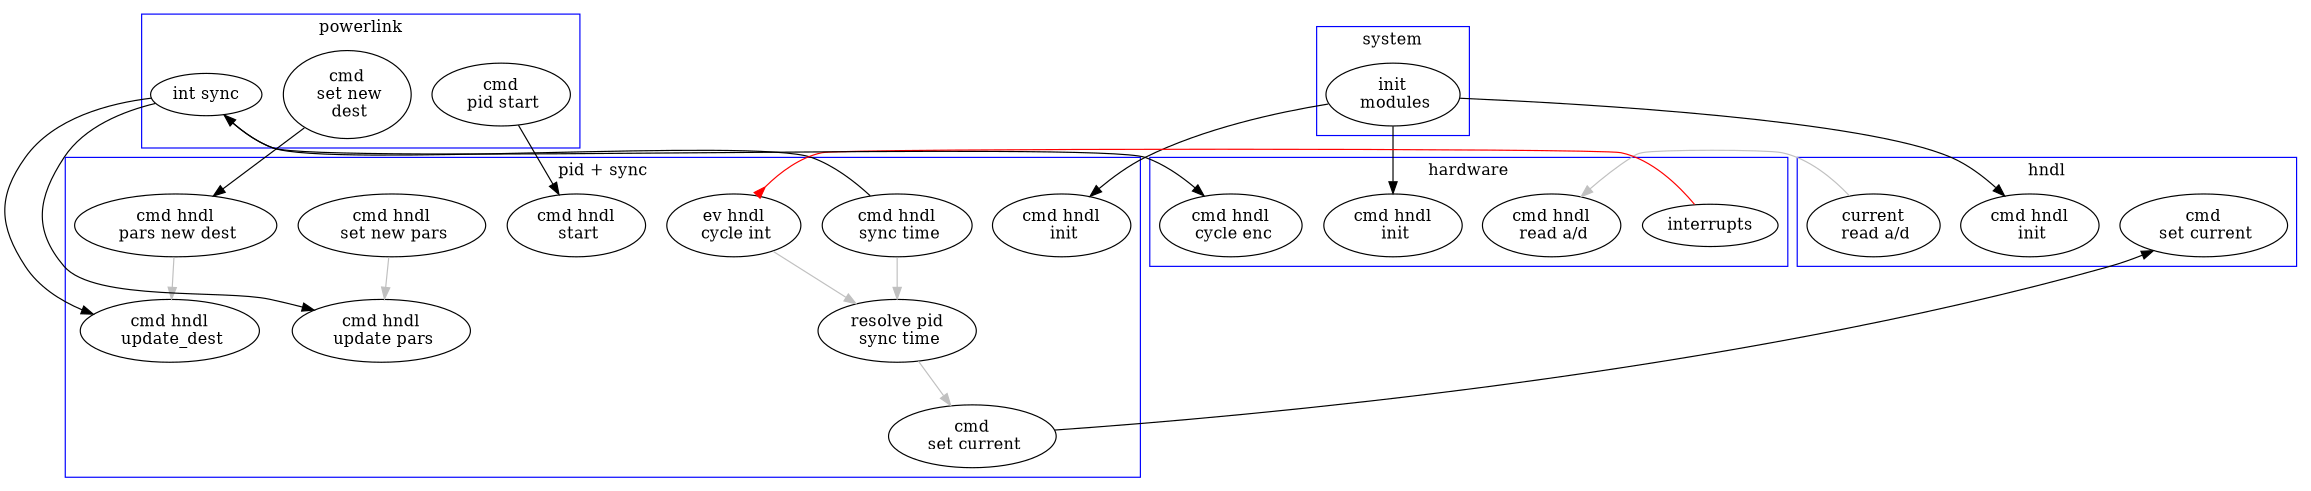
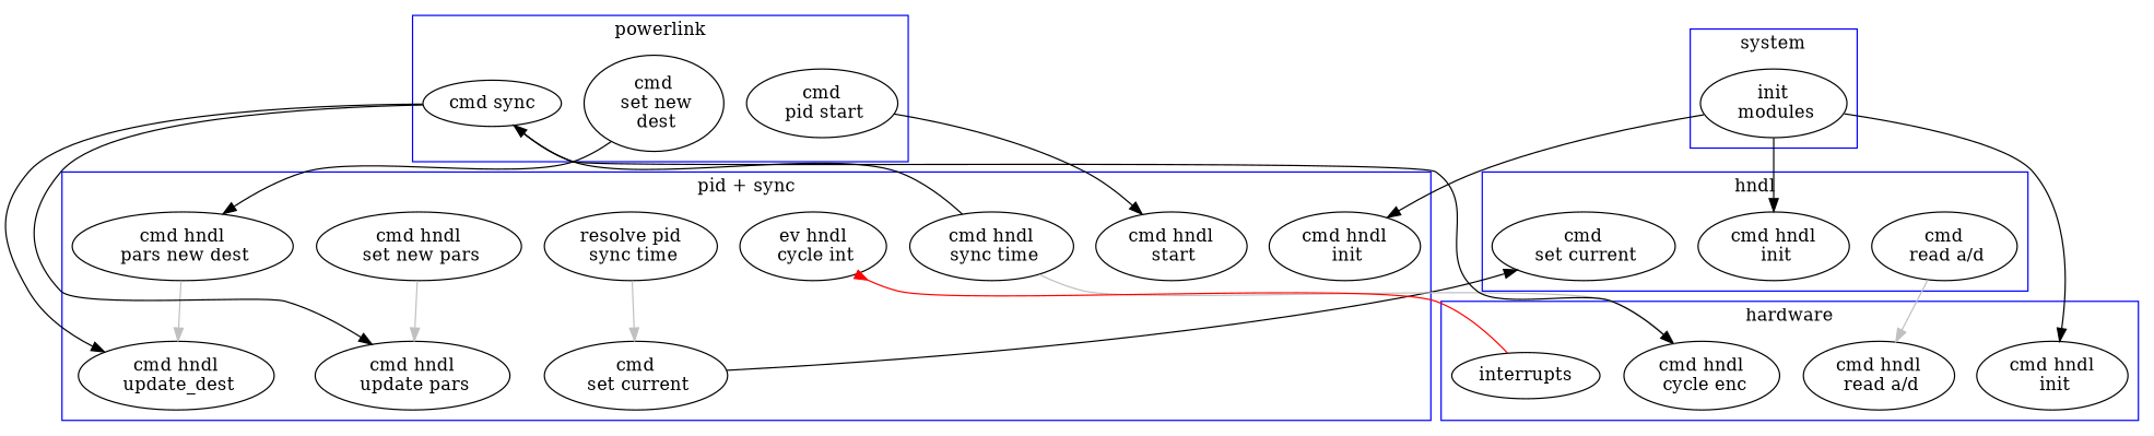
  digraph {
    fontcolor=black
    fontname="Times-Roman"
    fontsize=14
    node [fontcolor=black fontname="Times-Roman" fontsize=14 shape=ellipse style=solid]
    edge [fontcolor=black fontname="Times-Roman" fontsize=14 style=solid]
    n1 [label="cmd hndl\n init"]
    n2 [label="cmd\n set current"]
    n3 [label="cmd hndl\n sync time"]
    n4 [label="ev hndl\n cycle int"]
    n5 [label="cmd hndl\n start"]
    n6 [label="cmd hndl\n update pars"]
    n7 [label="cmd hndl\n update_dest"]
    n8 [label="cmd hndl\n pars new dest"]
    n9 [label="cmd hndl\n set new pars"]
    n10 [label="resolve pid\n sync time"]
    n11 [label="init\n modules"]
    n12 [label="cmd\n set current"]
    n13 [label="cmd hndl\n init"]
-   n14 [label="current\n read a/d"]
+   n14 [label="cmd\n read a/d"]
    n15 [label=interrupts]
    n16 [label="cmd hndl\n read a/d"]
    n17 [label="cmd hndl\n cycle enc"]
    n18 [label="cmd hndl\n init"]
-   n19 [label="int sync"]
+   n19 [label="cmd sync"]
    n20 [label="cmd\n set new\n dest"]
    n21 [label="cmd\n pid start"]
    subgraph cluster_1 {
      color=blue
      label="pid + sync"
      labelloc=t
      style=solid
      n1
      n2
      n3
      n4
      n5
      n6
      n7
      n8
      n9
      n10
    }
    subgraph cluster_2 {
      color=blue
      label=system
      labelloc=t
      style=solid
      n11
    }
    subgraph cluster_3 {
      color=blue
      label=hndl
      labelloc=t
      style=solid
      n12
      n13
      n14
    }
    subgraph cluster_4 {
      color=blue
      label=hardware
      labelloc=t
      style=solid
      n15
      n16
      n17
      n18
    }
    subgraph cluster_5 {
      color=blue
      label=powerlink
      labelloc=t
      style=solid
      n19
      n20
      n21
    }
    n2 -> n12
-   n3 -> n10 [color=grey]
+   n3 -> n17 [color=grey]
    n3 -> n19
-   n4 -> n10 [color=grey]
    n8 -> n7 [color=grey]
    n9 -> n6 [color=grey]
    n10 -> n2 [color=grey]
    n11 -> n1
    n11 -> n13
    n11 -> n18
    n14 -> n16 [color=grey]
    n15 -> n4 [arrowhead=inv color=red]
    n19 -> n6
    n19 -> n7
    n19 -> n17
    n20 -> n8
    n21 -> n5
  }
